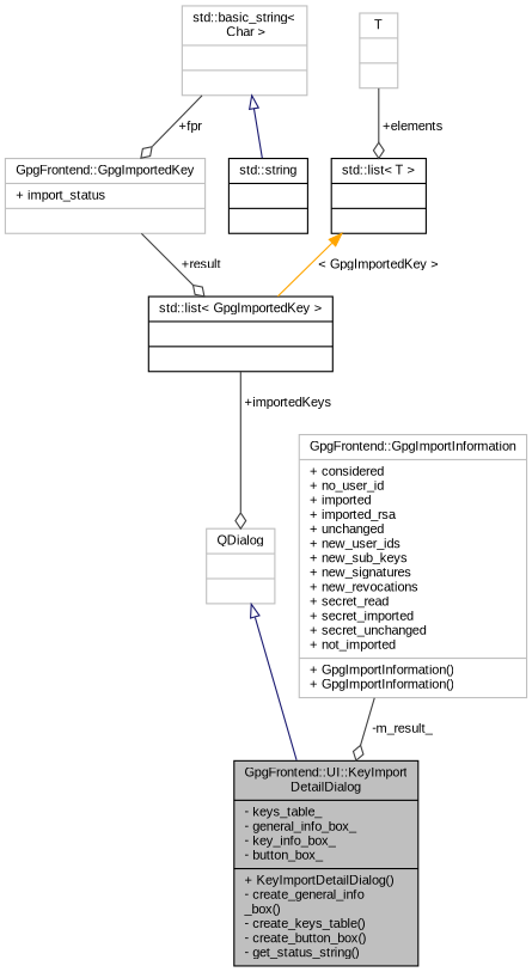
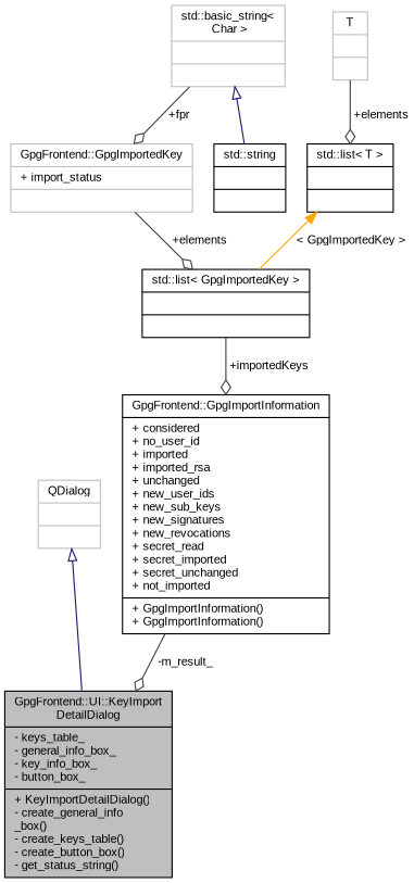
  digraph {
    fontname="Liberation Sans"
    node [color=grey75 fillcolor=white fontname="Liberation Sans" fontsize=10 shape=record style=filled]
    edge [color=grey25 fontname="Liberation Sans" fontsize=10 labelfontname=Helvetica labelfontsize=10 style=solid arrowhead=odiamond]
    n1 [color=black fillcolor=grey75 fontcolor=black height=0.2 label="{GpgFrontend::UI::KeyImport\lDetailDialog\n|- keys_table_\l- general_info_box_\l- key_info_box_\l- button_box_\l|+ KeyImportDetailDialog()\l- create_general_info\l_box()\l- create_keys_table()\l- create_button_box()\l- get_status_string()\l}" width=0.4]
    n2 [height=0.2 label="{QDialog\n||}" width=0.4]
-   n3 [height=0.2 label="{GpgFrontend::GpgImportInformation\n|+ considered\l+ no_user_id\l+ imported\l+ imported_rsa\l+ unchanged\l+ new_user_ids\l+ new_sub_keys\l+ new_signatures\l+ new_revocations\l+ secret_read\l+ secret_imported\l+ secret_unchanged\l+ not_imported\l|+ GpgImportInformation()\l+ GpgImportInformation()\l}" width=0.4]
+   n3 [color=black height=0.2 label="{GpgFrontend::GpgImportInformation\n|+ considered\l+ no_user_id\l+ imported\l+ imported_rsa\l+ unchanged\l+ new_user_ids\l+ new_sub_keys\l+ new_signatures\l+ new_revocations\l+ secret_read\l+ secret_imported\l+ secret_unchanged\l+ not_imported\l|+ GpgImportInformation()\l+ GpgImportInformation()\l}" width=0.4]
    n4 [color=black height=0.2 label="{std::list\< GpgImportedKey \>\n||}" width=0.4]
    n5 [height=0.2 label="{GpgFrontend::GpgImportedKey\n|+ import_status\l|}" width=0.4]
    n6 [color=black height=0.2 label="{std::string\n||}" width=0.4]
    n7 [height=0.2 label="{std::basic_string\<\l Char \>\n||}" width=0.4]
    n8 [color=black height=0.2 label="{std::list\< T \>\n||}" width=0.4]
    n9 [height=0.2 label="{T\n||}" width=0.4]
    n2 -> n1 [arrowtail=onormal color=midnightblue dir=back arrowhead=""]
    n3 -> n1 [label=" -m_result_"]
-   n4 -> n2 [label=" +importedKeys"]
-   n5 -> n4 [label=" +result"]
+   n4 -> n3 [label=" +importedKeys"]
+   n5 -> n4 [label=" +elements"]
    n7 -> n5 [label=" +fpr"]
    n7 -> n6 [arrowtail=onormal color=midnightblue dir=back arrowhead=""]
    n8 -> n4 [color=orange dir=back label=" \< GpgImportedKey \>" arrowhead=""]
    n9 -> n8 [label=" +elements"]
  }
